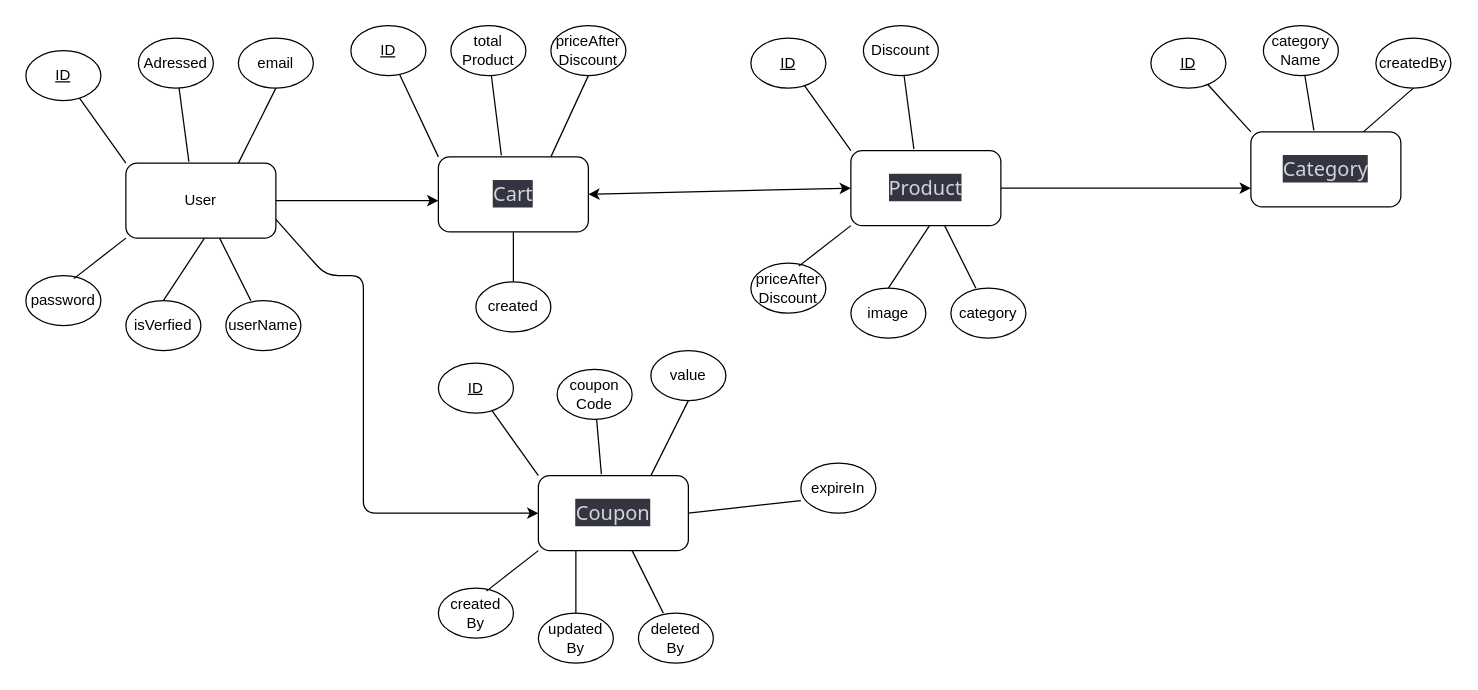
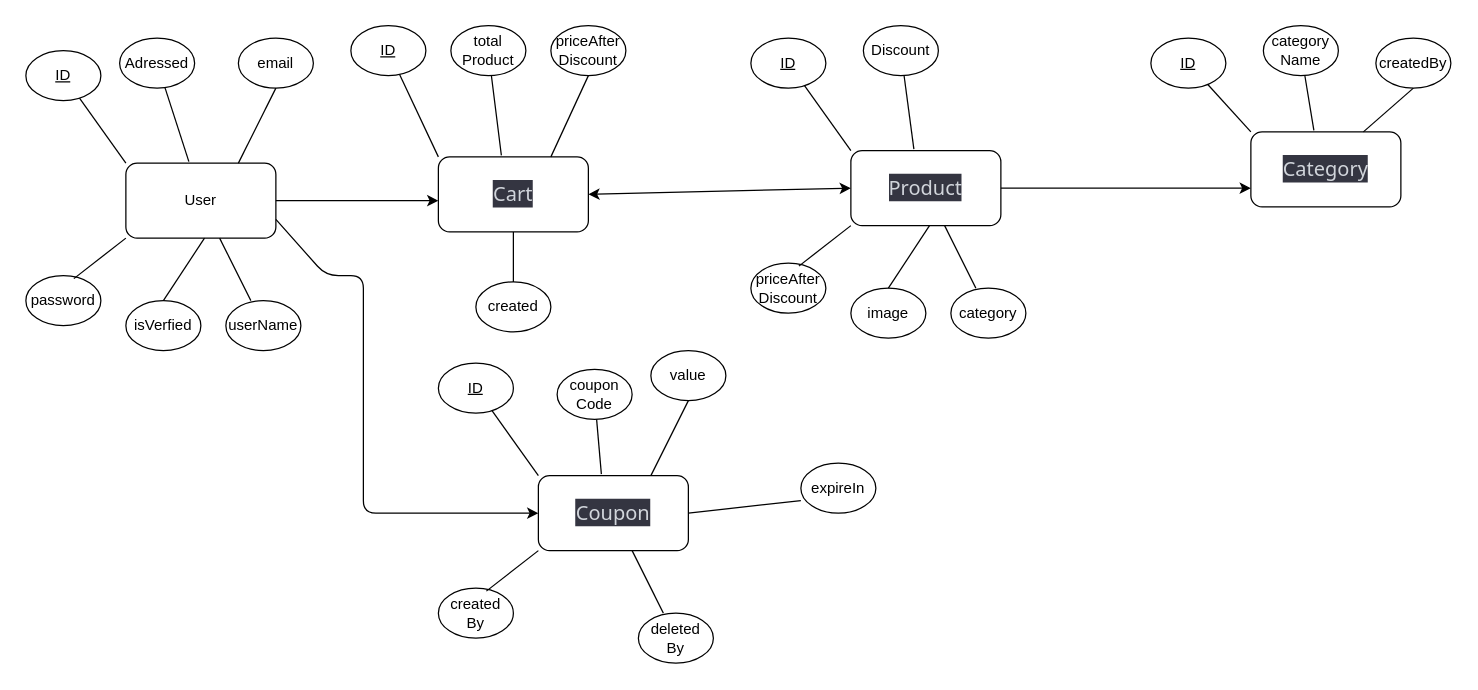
  <mxCell id="0" />
  <mxCell id="1" parent="0" />
  <mxCell id="2" value="User" style="rounded=1;whiteSpace=wrap;html=1;" parent="1" vertex="1"><mxGeometry x="100" y="130" width="120" height="60" as="geometry" /></mxCell>
  <mxCell id="3" value="&lt;u&gt;ID&lt;/u&gt;" style="ellipse;whiteSpace=wrap;html=1;" vertex="1" parent="1"><mxGeometry x="20" y="40" width="60" height="40" as="geometry" /></mxCell>
  <mxCell id="4" value="" style="endArrow=none;html=1;exitX=0;exitY=0;exitDx=0;exitDy=0;" edge="1" parent="1" source="2" target="3"><mxGeometry width="50" height="50" relative="1" as="geometry"><mxPoint x="120" y="150" as="sourcePoint" /><mxPoint x="190" y="110" as="targetPoint" /></mxGeometry></mxCell>
- <mxCell id="5" value="Adressed" style="ellipse;whiteSpace=wrap;html=1;" vertex="1" parent="1"><mxGeometry x="110" y="30" width="60" height="40" as="geometry" /></mxCell>
+ <mxCell id="5" value="Adressed" style="ellipse;whiteSpace=wrap;html=1;" vertex="1" parent="1"><mxGeometry x="95" y="30" width="60" height="40" as="geometry" /></mxCell>
  <mxCell id="6" value="password" style="ellipse;whiteSpace=wrap;html=1;" vertex="1" parent="1"><mxGeometry x="20" y="220" width="60" height="40" as="geometry" /></mxCell>
  <mxCell id="7" value="isVerfied" style="ellipse;whiteSpace=wrap;html=1;" vertex="1" parent="1"><mxGeometry x="100" y="240" width="60" height="40" as="geometry" /></mxCell>
  <mxCell id="8" value="email" style="ellipse;whiteSpace=wrap;html=1;" vertex="1" parent="1"><mxGeometry x="190" y="30" width="60" height="40" as="geometry" /></mxCell>
  <mxCell id="9" value="userName" style="ellipse;whiteSpace=wrap;html=1;" vertex="1" parent="1"><mxGeometry x="180" y="240" width="60" height="40" as="geometry" /></mxCell>
  <mxCell id="10" value="" style="endArrow=none;html=1;exitX=0.42;exitY=-0.02;exitDx=0;exitDy=0;exitPerimeter=0;" edge="1" parent="1" source="2" target="5"><mxGeometry width="50" height="50" relative="1" as="geometry"><mxPoint x="200" y="121.94" as="sourcePoint" /><mxPoint x="162.898" y="69.997" as="targetPoint" /></mxGeometry></mxCell>
  <mxCell id="11" value="" style="endArrow=none;html=1;entryX=0.5;entryY=1;entryDx=0;entryDy=0;exitX=0.75;exitY=0;exitDx=0;exitDy=0;" edge="1" parent="1" source="2" target="8"><mxGeometry width="50" height="50" relative="1" as="geometry"><mxPoint x="200" y="120" as="sourcePoint" /><mxPoint x="292.898" y="69.997" as="targetPoint" /></mxGeometry></mxCell>
  <mxCell id="12" value="" style="endArrow=none;html=1;exitX=0.333;exitY=0;exitDx=0;exitDy=0;exitPerimeter=0;" edge="1" parent="1" source="9" target="2"><mxGeometry width="50" height="50" relative="1" as="geometry"><mxPoint x="270" y="231.94" as="sourcePoint" /><mxPoint x="232.898" y="179.997" as="targetPoint" /></mxGeometry></mxCell>
  <mxCell id="13" value="" style="endArrow=none;html=1;exitX=0.5;exitY=0;exitDx=0;exitDy=0;" edge="1" parent="1" source="7"><mxGeometry width="50" height="50" relative="1" as="geometry"><mxPoint x="200" y="241.94" as="sourcePoint" /><mxPoint x="162.898" y="189.997" as="targetPoint" /></mxGeometry></mxCell>
  <mxCell id="14" value="" style="endArrow=none;html=1;exitX=0.64;exitY=0.06;exitDx=0;exitDy=0;entryX=0;entryY=1;entryDx=0;entryDy=0;exitPerimeter=0;" edge="1" parent="1" source="6" target="2"><mxGeometry width="50" height="50" relative="1" as="geometry"><mxPoint x="58.55" y="211.94" as="sourcePoint" /><mxPoint x="21.448" y="159.997" as="targetPoint" /></mxGeometry></mxCell>
  <mxCell id="15" value="&lt;span style=&quot;color: rgb(209, 213, 219); font-family: Söhne, ui-sans-serif, system-ui, -apple-system, &amp;quot;Segoe UI&amp;quot;, Roboto, Ubuntu, Cantarell, &amp;quot;Noto Sans&amp;quot;, sans-serif, &amp;quot;Helvetica Neue&amp;quot;, Arial, &amp;quot;Apple Color Emoji&amp;quot;, &amp;quot;Segoe UI Emoji&amp;quot;, &amp;quot;Segoe UI Symbol&amp;quot;, &amp;quot;Noto Color Emoji&amp;quot;; font-size: 16px; text-align: left; background-color: rgb(52, 53, 65);&quot;&gt;Category&lt;/span&gt;" style="rounded=1;whiteSpace=wrap;html=1;" vertex="1" parent="1"><mxGeometry x="1000" y="105" width="120" height="60" as="geometry" /></mxCell>
  <mxCell id="16" value="&lt;u&gt;ID&lt;/u&gt;" style="ellipse;whiteSpace=wrap;html=1;" vertex="1" parent="1"><mxGeometry x="920" y="30" width="60" height="40" as="geometry" /></mxCell>
  <mxCell id="17" value="" style="endArrow=none;html=1;exitX=0;exitY=0;exitDx=0;exitDy=0;" edge="1" parent="1" source="15" target="16"><mxGeometry width="50" height="50" relative="1" as="geometry"><mxPoint x="1020" y="140" as="sourcePoint" /><mxPoint x="1090" y="100" as="targetPoint" /></mxGeometry></mxCell>
  <mxCell id="18" value="category&lt;br&gt;Name" style="ellipse;whiteSpace=wrap;html=1;" vertex="1" parent="1"><mxGeometry x="1010" width="60" height="40" as="geometry" y="20" /></mxCell>
  <mxCell id="19" value="createdBy" style="ellipse;whiteSpace=wrap;html=1;" vertex="1" parent="1"><mxGeometry x="1100" y="30" width="60" height="40" as="geometry" /></mxCell>
  <mxCell id="20" value="" style="endArrow=none;html=1;exitX=0.42;exitY=-0.02;exitDx=0;exitDy=0;exitPerimeter=0;" edge="1" parent="1" source="15" target="18"><mxGeometry width="50" height="50" relative="1" as="geometry"><mxPoint x="1100" y="111.94" as="sourcePoint" /><mxPoint x="1062.898" y="59.997" as="targetPoint" /></mxGeometry></mxCell>
  <mxCell id="21" value="" style="endArrow=none;html=1;entryX=0.5;entryY=1;entryDx=0;entryDy=0;exitX=0.75;exitY=0;exitDx=0;exitDy=0;" edge="1" parent="1" source="15" target="19"><mxGeometry width="50" height="50" relative="1" as="geometry"><mxPoint x="1100" y="110" as="sourcePoint" /><mxPoint x="1192.898" y="59.997" as="targetPoint" /></mxGeometry></mxCell>
  <mxCell id="22" value="&lt;span style=&quot;color: rgb(209, 213, 219); font-family: Söhne, ui-sans-serif, system-ui, -apple-system, &amp;quot;Segoe UI&amp;quot;, Roboto, Ubuntu, Cantarell, &amp;quot;Noto Sans&amp;quot;, sans-serif, &amp;quot;Helvetica Neue&amp;quot;, Arial, &amp;quot;Apple Color Emoji&amp;quot;, &amp;quot;Segoe UI Emoji&amp;quot;, &amp;quot;Segoe UI Symbol&amp;quot;, &amp;quot;Noto Color Emoji&amp;quot;; font-size: 16px; text-align: left; background-color: rgb(52, 53, 65);&quot;&gt;Product&lt;/span&gt;" style="rounded=1;whiteSpace=wrap;html=1;" vertex="1" parent="1"><mxGeometry x="680" y="120" width="120" height="60" as="geometry" /></mxCell>
  <mxCell id="23" value="&lt;u&gt;ID&lt;/u&gt;" style="ellipse;whiteSpace=wrap;html=1;" vertex="1" parent="1"><mxGeometry x="600" y="30" width="60" height="40" as="geometry" /></mxCell>
  <mxCell id="24" value="" style="endArrow=none;html=1;exitX=0;exitY=0;exitDx=0;exitDy=0;" edge="1" parent="1" source="22" target="23"><mxGeometry width="50" height="50" relative="1" as="geometry"><mxPoint x="700" y="140" as="sourcePoint" /><mxPoint x="770" y="100" as="targetPoint" /></mxGeometry></mxCell>
  <mxCell id="25" value="Discount" style="ellipse;whiteSpace=wrap;html=1;" vertex="1" parent="1"><mxGeometry x="690" width="60" height="40" as="geometry" y="20" /></mxCell>
  <mxCell id="26" value="priceAfter&lt;br&gt;Discount" style="ellipse;whiteSpace=wrap;html=1;" vertex="1" parent="1"><mxGeometry x="600" y="210" width="60" height="40" as="geometry" /></mxCell>
  <mxCell id="27" value="image" style="ellipse;whiteSpace=wrap;html=1;" vertex="1" parent="1"><mxGeometry x="680" y="230" width="60" height="40" as="geometry" /></mxCell>
  <mxCell id="28" value="category" style="ellipse;whiteSpace=wrap;html=1;" vertex="1" parent="1"><mxGeometry x="760" y="230" width="60" height="40" as="geometry" /></mxCell>
  <mxCell id="29" value="" style="endArrow=none;html=1;exitX=0.42;exitY=-0.02;exitDx=0;exitDy=0;exitPerimeter=0;" edge="1" parent="1" source="22" target="25"><mxGeometry width="50" height="50" relative="1" as="geometry"><mxPoint x="780" y="111.94" as="sourcePoint" /><mxPoint x="742.898" y="59.997" as="targetPoint" /></mxGeometry></mxCell>
  <mxCell id="30" value="" style="endArrow=none;html=1;exitX=0.333;exitY=0;exitDx=0;exitDy=0;exitPerimeter=0;" edge="1" parent="1" source="28" target="22"><mxGeometry width="50" height="50" relative="1" as="geometry"><mxPoint x="850" y="221.94" as="sourcePoint" /><mxPoint x="812.898" y="169.997" as="targetPoint" /></mxGeometry></mxCell>
  <mxCell id="31" value="" style="endArrow=none;html=1;exitX=0.5;exitY=0;exitDx=0;exitDy=0;" edge="1" parent="1" source="27"><mxGeometry width="50" height="50" relative="1" as="geometry"><mxPoint x="780" y="231.94" as="sourcePoint" /><mxPoint x="742.898" y="179.997" as="targetPoint" /></mxGeometry></mxCell>
  <mxCell id="32" value="" style="endArrow=none;html=1;exitX=0.64;exitY=0.06;exitDx=0;exitDy=0;entryX=0;entryY=1;entryDx=0;entryDy=0;exitPerimeter=0;" edge="1" parent="1" source="26" target="22"><mxGeometry width="50" height="50" relative="1" as="geometry"><mxPoint x="638.55" y="201.94" as="sourcePoint" /><mxPoint x="601.448" y="149.997" as="targetPoint" /></mxGeometry></mxCell>
  <mxCell id="33" value="&lt;span style=&quot;color: rgb(209, 213, 219); font-family: Söhne, ui-sans-serif, system-ui, -apple-system, &amp;quot;Segoe UI&amp;quot;, Roboto, Ubuntu, Cantarell, &amp;quot;Noto Sans&amp;quot;, sans-serif, &amp;quot;Helvetica Neue&amp;quot;, Arial, &amp;quot;Apple Color Emoji&amp;quot;, &amp;quot;Segoe UI Emoji&amp;quot;, &amp;quot;Segoe UI Symbol&amp;quot;, &amp;quot;Noto Color Emoji&amp;quot;; font-size: 16px; text-align: left; background-color: rgb(52, 53, 65);&quot;&gt;Coupon&lt;/span&gt;" style="rounded=1;whiteSpace=wrap;html=1;" vertex="1" parent="1"><mxGeometry x="430" y="380" width="120" height="60" as="geometry" /></mxCell>
  <mxCell id="34" value="&lt;u&gt;ID&lt;/u&gt;" style="ellipse;whiteSpace=wrap;html=1;" vertex="1" parent="1"><mxGeometry x="350" y="290" width="60" height="40" as="geometry" /></mxCell>
  <mxCell id="35" value="" style="endArrow=none;html=1;exitX=0;exitY=0;exitDx=0;exitDy=0;" edge="1" parent="1" source="33" target="34"><mxGeometry width="50" height="50" relative="1" as="geometry"><mxPoint x="450" y="400" as="sourcePoint" /><mxPoint x="520" y="360" as="targetPoint" /></mxGeometry></mxCell>
  <mxCell id="36" value="coupon&lt;br&gt;Code" style="ellipse;whiteSpace=wrap;html=1;" vertex="1" parent="1"><mxGeometry x="445" y="295" width="60" height="40" as="geometry" /></mxCell>
  <mxCell id="37" value="created&lt;br&gt;By" style="ellipse;whiteSpace=wrap;html=1;" vertex="1" parent="1"><mxGeometry x="350" y="470" width="60" height="40" as="geometry" /></mxCell>
- <mxCell id="38" value="updated&lt;br&gt;By" style="ellipse;whiteSpace=wrap;html=1;" vertex="1" parent="1"><mxGeometry x="430" y="490" width="60" height="40" as="geometry" /></mxCell>
  <mxCell id="39" value="value" style="ellipse;whiteSpace=wrap;html=1;" vertex="1" parent="1"><mxGeometry x="520" y="280" width="60" height="40" as="geometry" /></mxCell>
  <mxCell id="40" value="deleted&lt;br&gt;By" style="ellipse;whiteSpace=wrap;html=1;" vertex="1" parent="1"><mxGeometry x="510" y="490" width="60" height="40" as="geometry" /></mxCell>
  <mxCell id="41" value="" style="endArrow=none;html=1;exitX=0.42;exitY=-0.02;exitDx=0;exitDy=0;exitPerimeter=0;" edge="1" parent="1" source="33" target="36"><mxGeometry width="50" height="50" relative="1" as="geometry"><mxPoint x="530" y="371.94" as="sourcePoint" /><mxPoint x="492.898" y="319.997" as="targetPoint" /></mxGeometry></mxCell>
  <mxCell id="42" value="" style="endArrow=none;html=1;entryX=0.5;entryY=1;entryDx=0;entryDy=0;exitX=0.75;exitY=0;exitDx=0;exitDy=0;" edge="1" parent="1" source="33" target="39"><mxGeometry width="50" height="50" relative="1" as="geometry"><mxPoint x="530" y="370" as="sourcePoint" /><mxPoint x="622.898" y="319.997" as="targetPoint" /></mxGeometry></mxCell>
  <mxCell id="43" value="" style="endArrow=none;html=1;exitX=0.333;exitY=0;exitDx=0;exitDy=0;exitPerimeter=0;" edge="1" parent="1" source="40" target="33"><mxGeometry width="50" height="50" relative="1" as="geometry"><mxPoint x="600" y="481.94" as="sourcePoint" /><mxPoint x="562.898" y="429.997" as="targetPoint" /></mxGeometry></mxCell>
- <mxCell id="44" value="" style="endArrow=none;html=1;exitX=0.5;exitY=0;exitDx=0;exitDy=0;entryX=0.25;entryY=1;entryDx=0;entryDy=0;" edge="1" parent="1" source="38" target="33"><mxGeometry width="50" height="50" relative="1" as="geometry"><mxPoint x="530" y="491.94" as="sourcePoint" /><mxPoint x="492.898" y="439.997" as="targetPoint" /></mxGeometry></mxCell>
  <mxCell id="45" value="" style="endArrow=none;html=1;exitX=0.64;exitY=0.06;exitDx=0;exitDy=0;entryX=0;entryY=1;entryDx=0;entryDy=0;exitPerimeter=0;" edge="1" parent="1" source="37" target="33"><mxGeometry width="50" height="50" relative="1" as="geometry"><mxPoint x="388.55" y="461.94" as="sourcePoint" /><mxPoint x="351.448" y="409.997" as="targetPoint" /></mxGeometry></mxCell>
  <mxCell id="46" value="&lt;span style=&quot;color: rgb(209, 213, 219); font-family: Söhne, ui-sans-serif, system-ui, -apple-system, &amp;quot;Segoe UI&amp;quot;, Roboto, Ubuntu, Cantarell, &amp;quot;Noto Sans&amp;quot;, sans-serif, &amp;quot;Helvetica Neue&amp;quot;, Arial, &amp;quot;Apple Color Emoji&amp;quot;, &amp;quot;Segoe UI Emoji&amp;quot;, &amp;quot;Segoe UI Symbol&amp;quot;, &amp;quot;Noto Color Emoji&amp;quot;; font-size: 16px; text-align: left; background-color: rgb(52, 53, 65);&quot;&gt;Cart&lt;/span&gt;" style="rounded=1;whiteSpace=wrap;html=1;" vertex="1" parent="1"><mxGeometry x="350" y="125" width="120" height="60" as="geometry" /></mxCell>
  <mxCell id="47" value="&lt;u&gt;ID&lt;/u&gt;" style="ellipse;whiteSpace=wrap;html=1;" vertex="1" parent="1"><mxGeometry x="280" width="60" height="40" as="geometry" y="20" /></mxCell>
  <mxCell id="48" value="" style="endArrow=none;html=1;exitX=0;exitY=0;exitDx=0;exitDy=0;" edge="1" parent="1" source="46" target="47"><mxGeometry width="50" height="50" relative="1" as="geometry"><mxPoint x="370" y="130" as="sourcePoint" /><mxPoint x="440" y="90" as="targetPoint" /></mxGeometry></mxCell>
  <mxCell id="49" value="total&lt;br&gt;Product" style="ellipse;whiteSpace=wrap;html=1;" vertex="1" parent="1"><mxGeometry x="360" width="60" height="40" as="geometry" y="20" /></mxCell>
  <mxCell id="50" value="created" style="ellipse;whiteSpace=wrap;html=1;" vertex="1" parent="1"><mxGeometry x="380" y="225" width="60" height="40" as="geometry" /></mxCell>
  <mxCell id="51" value="priceAfter&lt;br&gt;Discount" style="ellipse;whiteSpace=wrap;html=1;" vertex="1" parent="1"><mxGeometry x="440" width="60" height="40" as="geometry" y="20" /></mxCell>
  <mxCell id="52" value="" style="endArrow=none;html=1;exitX=0.42;exitY=-0.02;exitDx=0;exitDy=0;exitPerimeter=0;" edge="1" parent="1" source="46" target="49"><mxGeometry width="50" height="50" relative="1" as="geometry"><mxPoint x="450" y="101.94" as="sourcePoint" /><mxPoint x="412.898" y="49.997" as="targetPoint" /></mxGeometry></mxCell>
  <mxCell id="53" value="" style="endArrow=none;html=1;entryX=0.5;entryY=1;entryDx=0;entryDy=0;exitX=0.75;exitY=0;exitDx=0;exitDy=0;" edge="1" parent="1" source="46" target="51"><mxGeometry width="50" height="50" relative="1" as="geometry"><mxPoint x="450" y="100" as="sourcePoint" /><mxPoint x="542.898" y="49.997" as="targetPoint" /></mxGeometry></mxCell>
  <mxCell id="54" value="" style="endArrow=none;html=1;exitX=0.5;exitY=0;exitDx=0;exitDy=0;entryX=0.5;entryY=1;entryDx=0;entryDy=0;" edge="1" parent="1" source="50" target="46"><mxGeometry width="50" height="50" relative="1" as="geometry"><mxPoint x="308.55" y="191.94" as="sourcePoint" /><mxPoint x="271.448" y="139.997" as="targetPoint" /></mxGeometry></mxCell>
  <mxCell id="55" value="expireIn" style="ellipse;whiteSpace=wrap;html=1;" vertex="1" parent="1"><mxGeometry x="640" y="370" width="60" height="40" as="geometry" /></mxCell>
  <mxCell id="56" value="" style="endArrow=none;html=1;entryX=1;entryY=0.5;entryDx=0;entryDy=0;" edge="1" parent="1" target="33"><mxGeometry width="50" height="50" relative="1" as="geometry"><mxPoint x="640" y="400" as="sourcePoint" /><mxPoint x="880" y="175" as="targetPoint" /></mxGeometry></mxCell>
  <mxCell id="57" value="" style="endArrow=classic;html=1;exitX=1;exitY=0.5;exitDx=0;exitDy=0;" edge="1" parent="1" source="2"><mxGeometry width="50" height="50" relative="1" as="geometry"><mxPoint x="720" y="380" as="sourcePoint" /><mxPoint x="350" y="160" as="targetPoint" /></mxGeometry></mxCell>
  <mxCell id="58" value="" style="endArrow=classic;html=1;entryX=0;entryY=0.75;entryDx=0;entryDy=0;exitX=1;exitY=0.5;exitDx=0;exitDy=0;" edge="1" parent="1" source="22" target="15"><mxGeometry width="50" height="50" relative="1" as="geometry"><mxPoint x="1060" y="100" as="sourcePoint" /><mxPoint x="1110" y="50" as="targetPoint" /></mxGeometry></mxCell>
  <mxCell id="59" value="" style="endArrow=classic;startArrow=classic;html=1;entryX=1;entryY=0.5;entryDx=0;entryDy=0;exitX=0;exitY=0.5;exitDx=0;exitDy=0;" edge="1" parent="1" source="22" target="46"><mxGeometry width="50" height="50" relative="1" as="geometry"><mxPoint x="720" y="370" as="sourcePoint" /><mxPoint x="770" y="320" as="targetPoint" /></mxGeometry></mxCell>
  <mxCell id="60" value="" style="endArrow=classic;html=1;entryX=0;entryY=0.5;entryDx=0;entryDy=0;exitX=1;exitY=0.75;exitDx=0;exitDy=0;" edge="1" parent="1" source="2" target="33"><mxGeometry width="50" height="50" relative="1" as="geometry"><mxPoint x="290" y="230" as="sourcePoint" /><mxPoint x="380" y="400" as="targetPoint" /><Array as="points"><mxPoint x="260" y="220" /><mxPoint x="290" y="220" /><mxPoint x="290" y="260" /><mxPoint x="290" y="410" /></Array></mxGeometry></mxCell>
